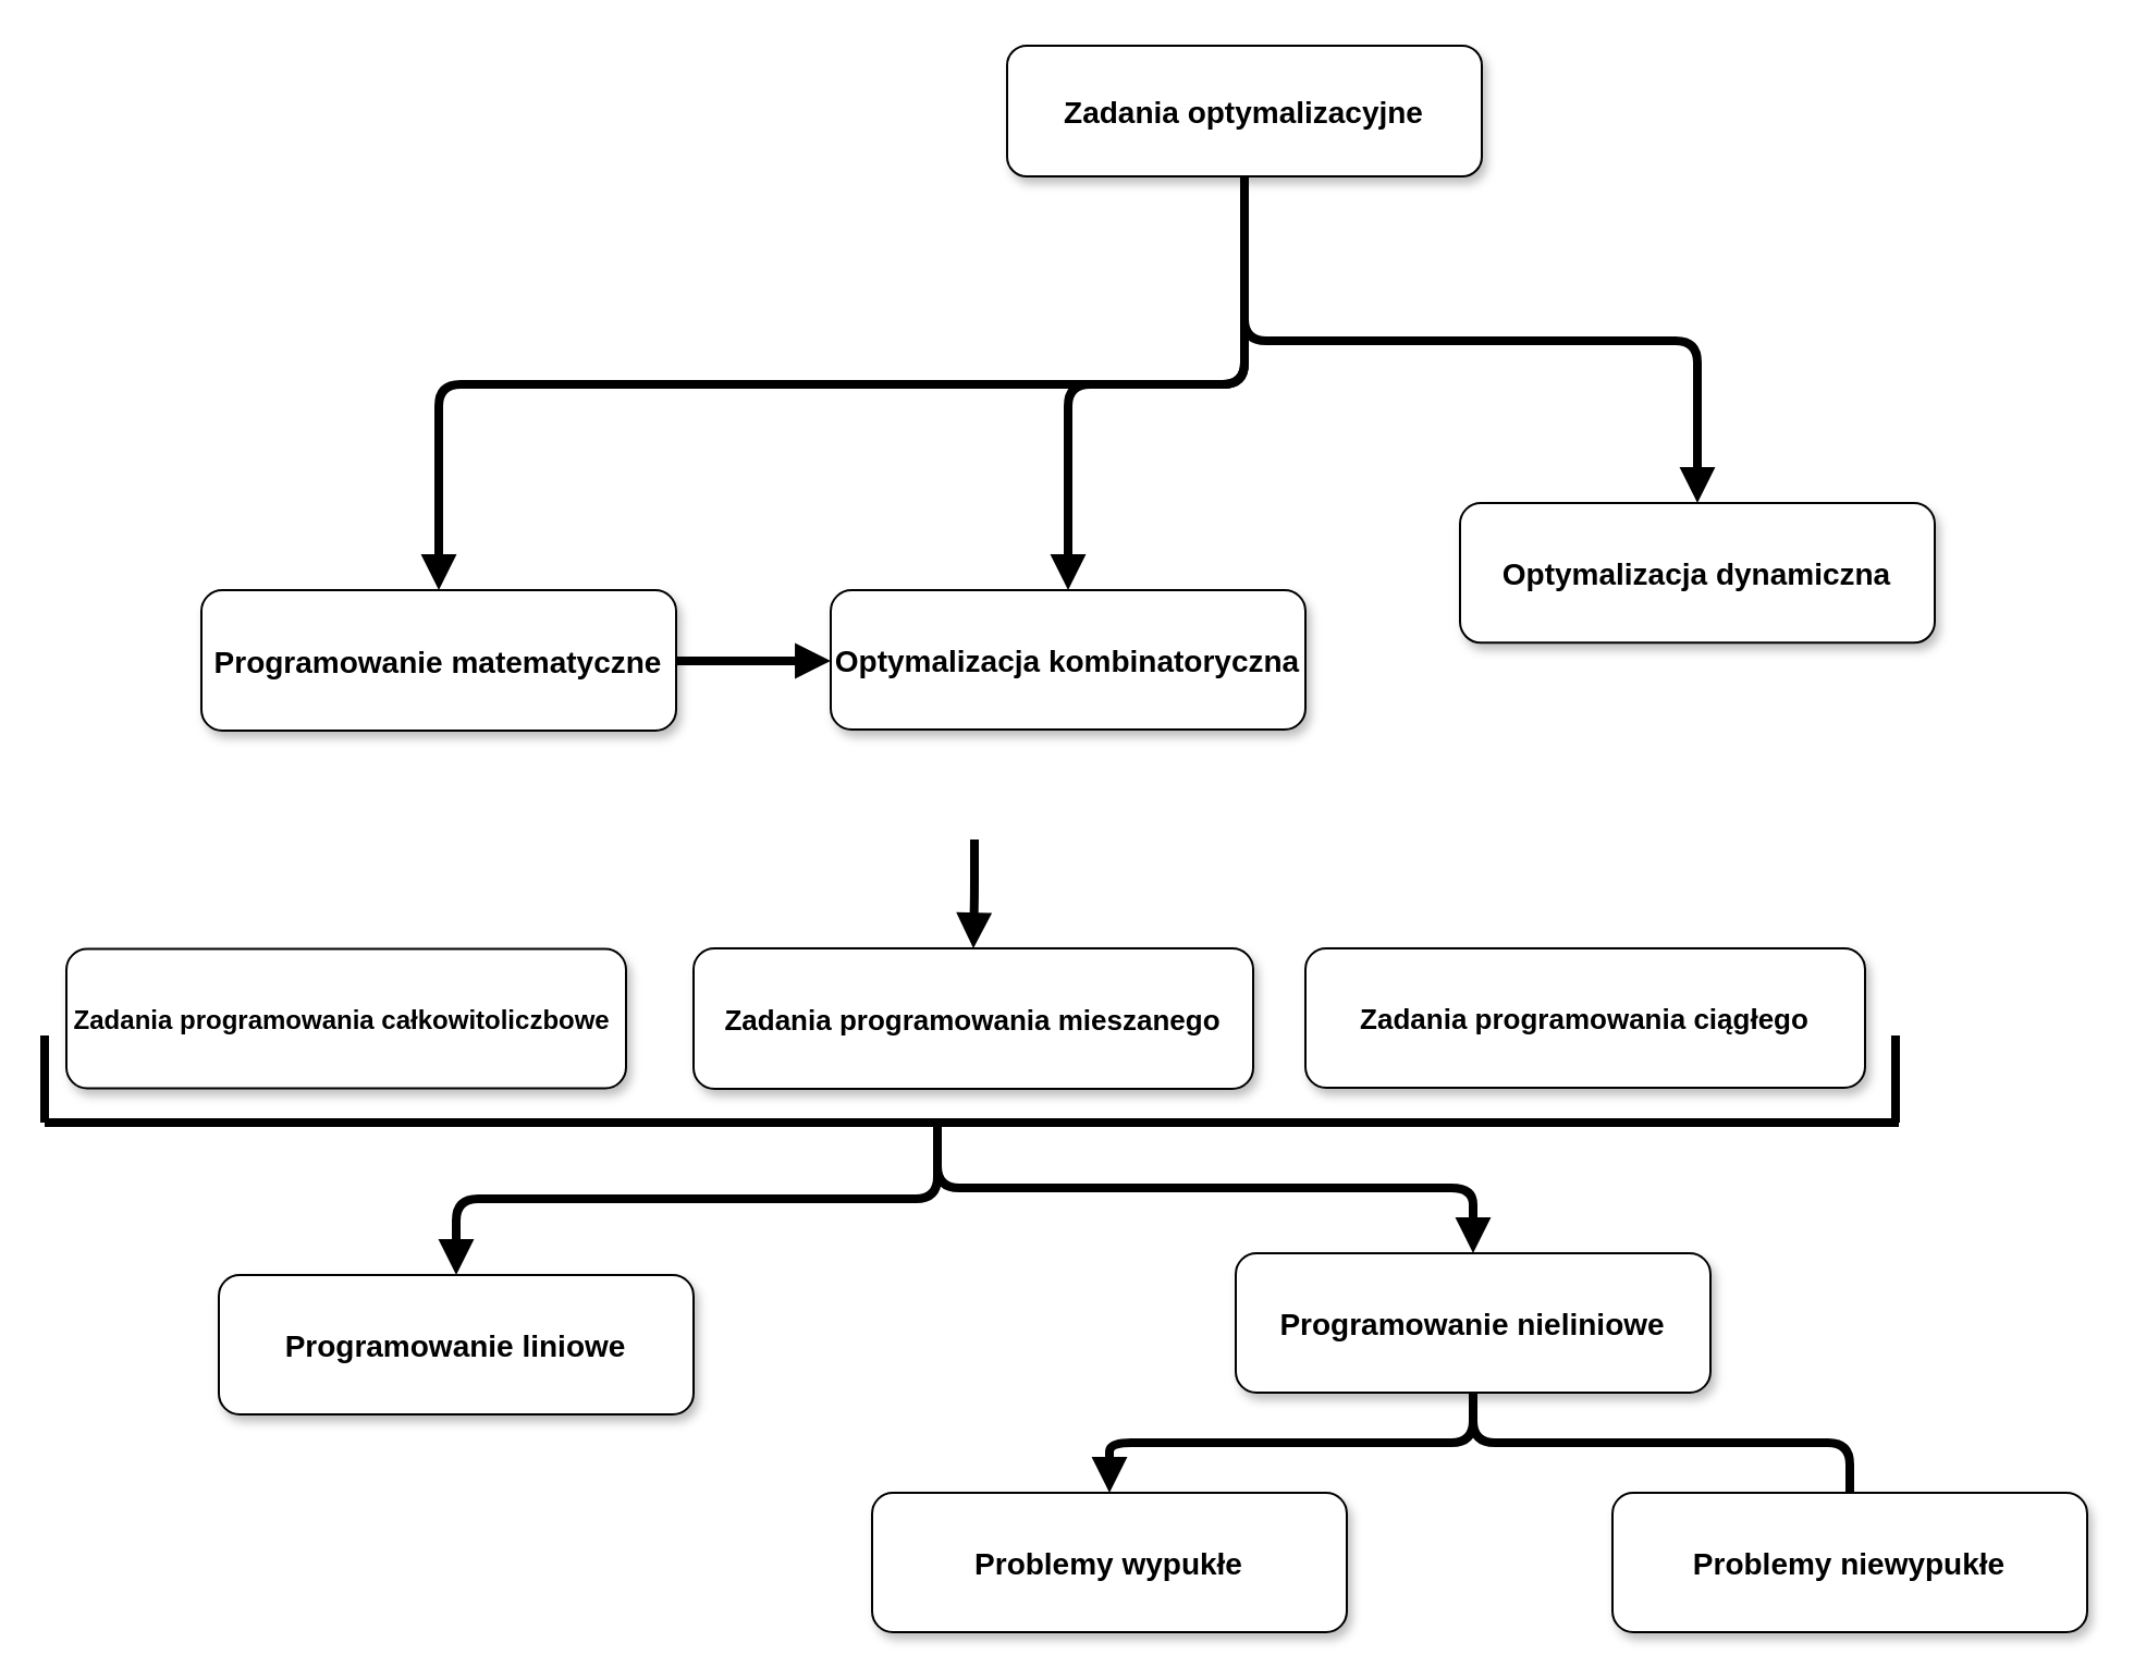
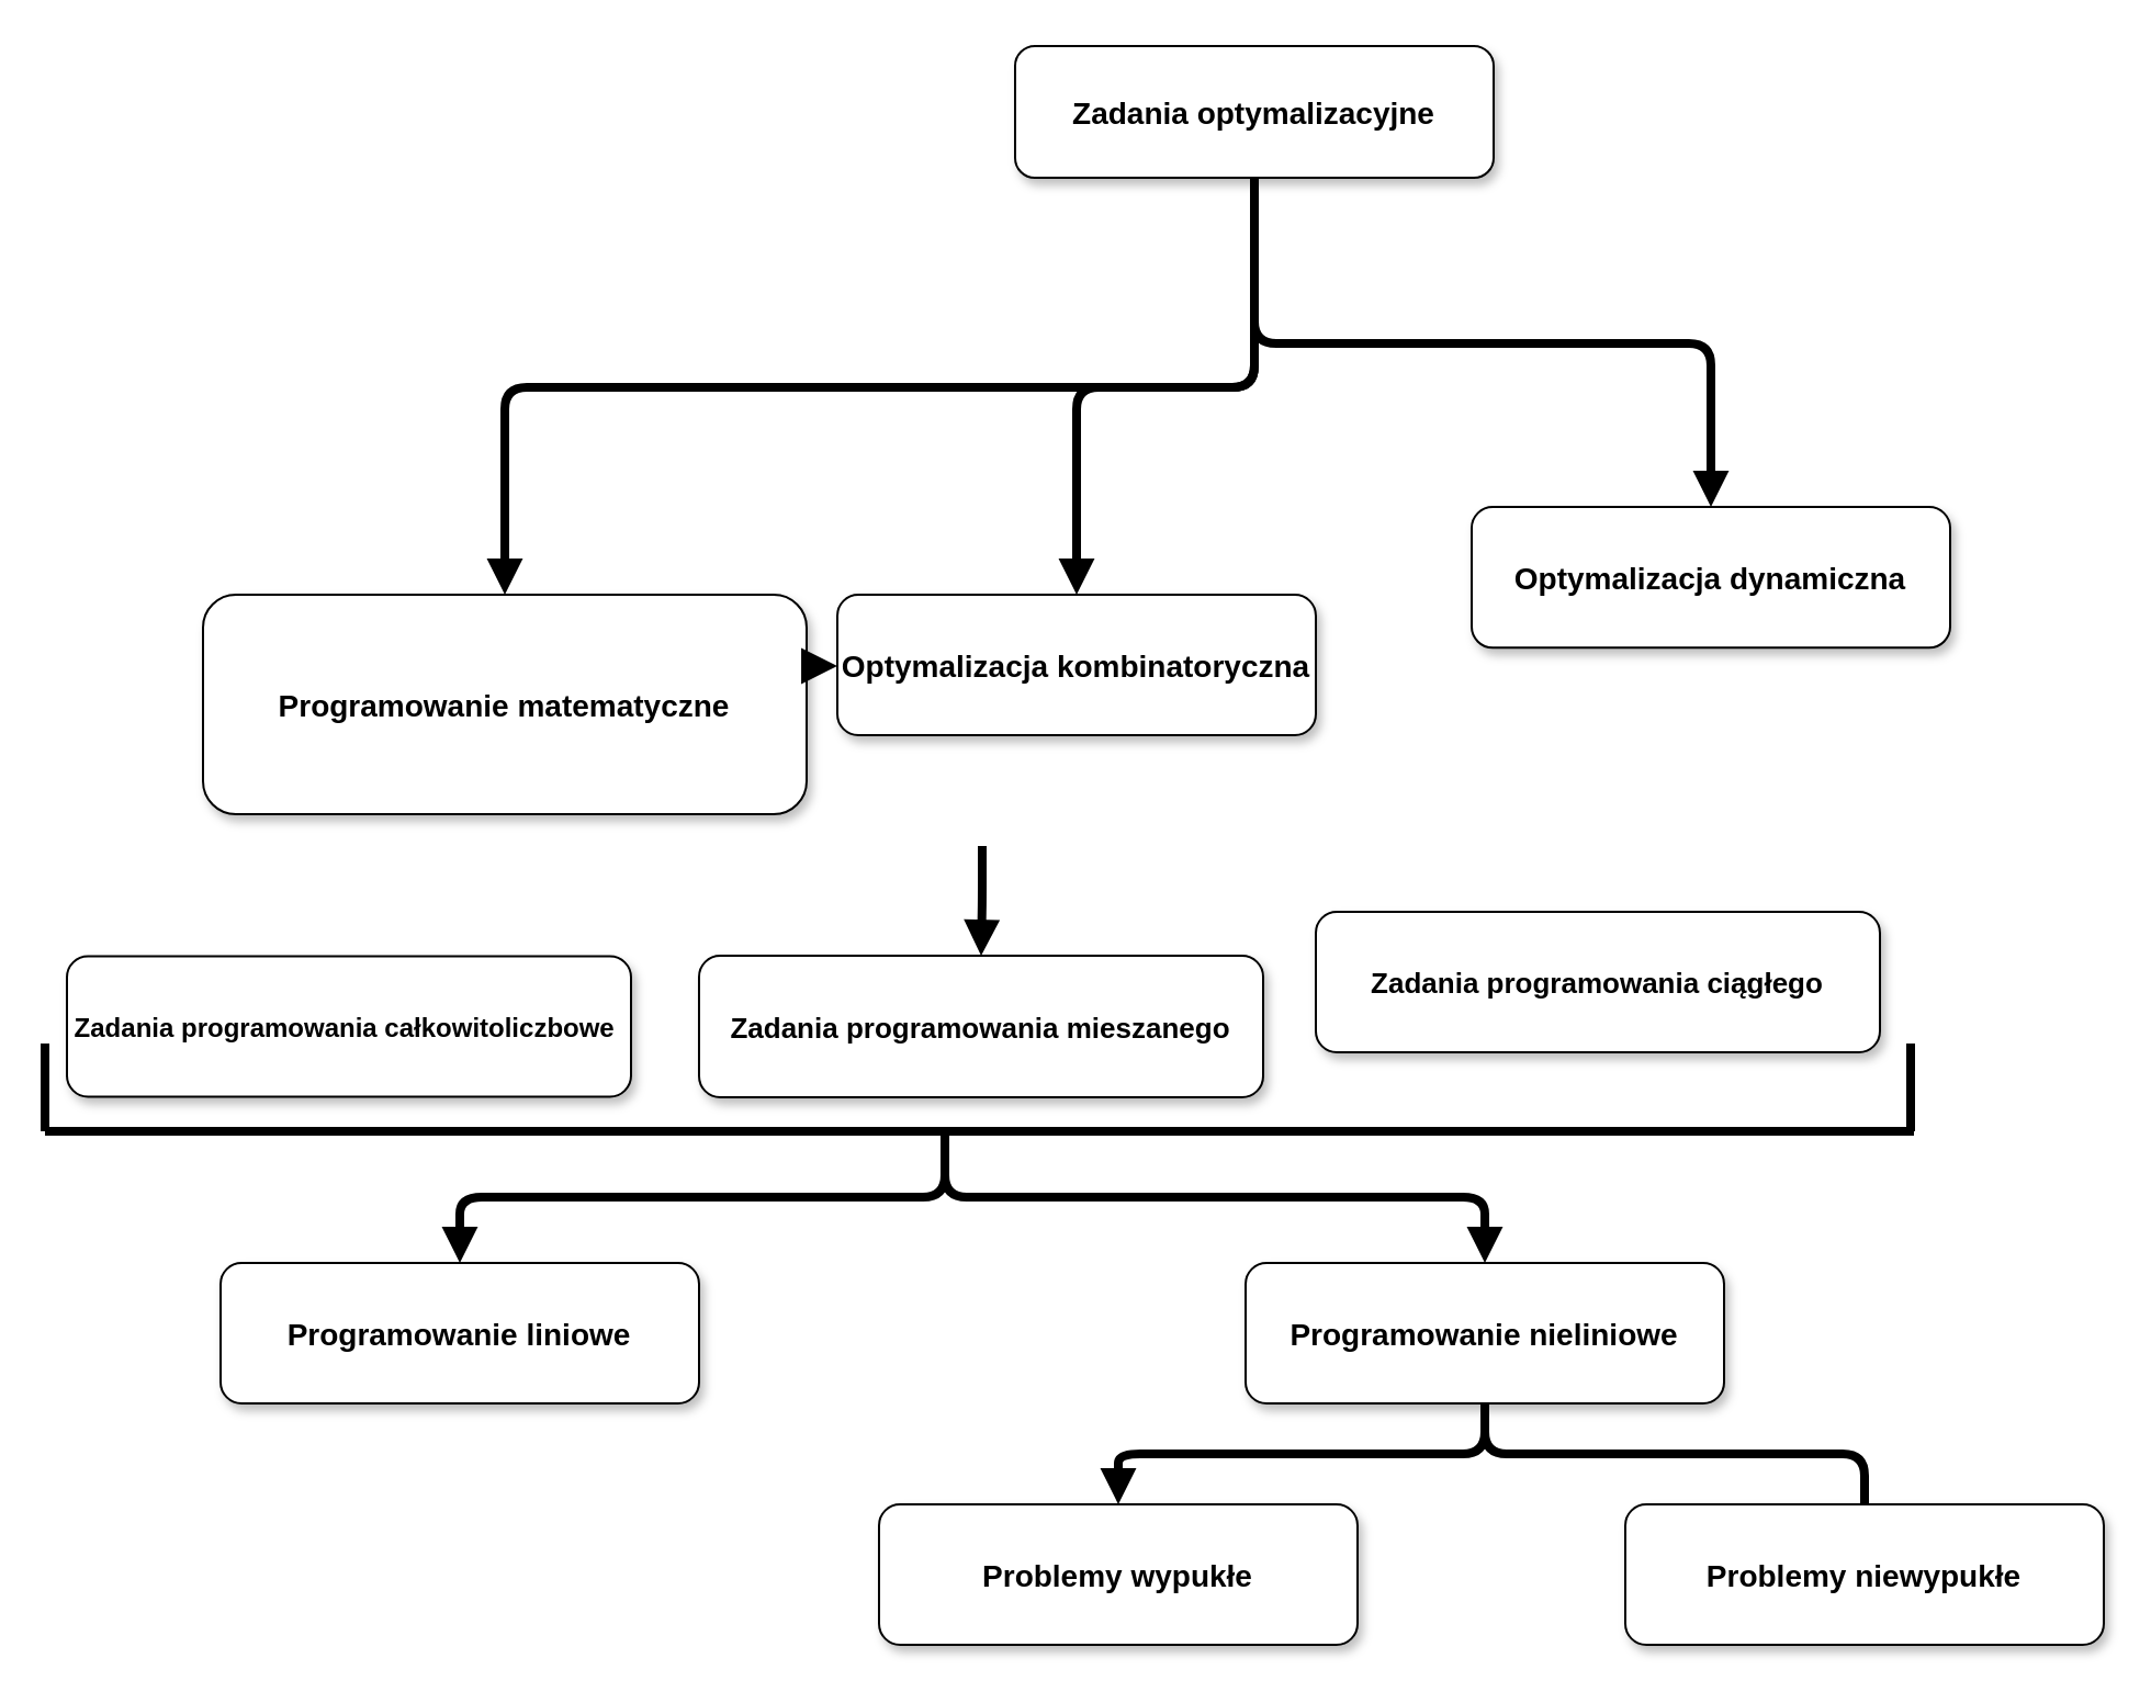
  <mxCell id="0" />
  <mxCell id="1" parent="0" />
  <mxCell id="2" value="Zadania optymalizacyjne" style="rounded=1;shadow=1;fontStyle=1;fontSize=14;" parent="1" vertex="1"><mxGeometry x="462" y="20.5" width="218" height="60" as="geometry" /></mxCell>
- <mxCell id="3" value="Programowanie matematyczne" style="rounded=1;shadow=1;fontStyle=1;fontSize=14;" parent="1" vertex="1"><mxGeometry x="92" y="270.5" width="218" height="64.5" as="geometry" /></mxCell>
+ <mxCell id="3" value="Programowanie matematyczne" style="rounded=1;shadow=1;fontStyle=1;fontSize=14;" parent="1" vertex="1"><mxGeometry x="92" y="270.5" width="275" height="100" as="geometry" /></mxCell>
  <mxCell id="4" value="Optymalizacja kombinatoryczna" style="rounded=1;shadow=1;fontStyle=1;fontSize=14;" parent="1" vertex="1"><mxGeometry x="381" y="270.5" width="218" height="64" as="geometry" /></mxCell>
  <mxCell id="5" value="Optymalizacja dynamiczna" style="rounded=1;shadow=1;fontStyle=1;fontSize=14;" parent="1" vertex="1"><mxGeometry x="670" y="230.5" width="218" height="64.18" as="geometry" /></mxCell>
  <mxCell id="6" value="Zadania programowania całkowitoliczbowe " style="rounded=1;shadow=1;fontStyle=1;fontSize=12;" parent="1" vertex="1"><mxGeometry x="30" y="435.25" width="257" height="64" as="geometry" /></mxCell>
  <mxCell id="7" value="Zadania programowania mieszanego" style="rounded=1;shadow=1;fontStyle=1;fontSize=13;" parent="1" vertex="1"><mxGeometry x="318" y="435" width="257" height="64.5" as="geometry" /></mxCell>
- <mxCell id="8" value="Zadania programowania ciągłego" style="rounded=1;shadow=1;fontStyle=1;fontSize=13;" parent="1" vertex="1"><mxGeometry x="599" y="435" width="257" height="64" as="geometry" /></mxCell>
+ <mxCell id="8" value="Zadania programowania ciągłego" style="rounded=1;shadow=1;fontStyle=1;fontSize=13;" parent="1" vertex="1"><mxGeometry x="599" y="415" width="257" height="64" as="geometry" /></mxCell>
  <mxCell id="9" value="" style="edgeStyle=elbowEdgeStyle;elbow=vertical;strokeWidth=4;endArrow=block;endFill=1;fontStyle=1;" parent="1" source="2" target="5" edge="1"><mxGeometry x="22" y="165.5" width="100" height="100" as="geometry"><mxPoint x="562" y="220.5" as="sourcePoint" /><mxPoint x="-88" y="-19.5" as="targetPoint" /></mxGeometry></mxCell>
  <mxCell id="10" value="" style="edgeStyle=elbowEdgeStyle;elbow=vertical;strokeWidth=4;endArrow=block;endFill=1;fontStyle=1;" edge="1" parent="1" target="7"><mxGeometry x="-400" y="320" width="100" height="100" as="geometry"><mxPoint x="447" y="385" as="sourcePoint" /><mxPoint x="182" y="450.5" as="targetPoint" /></mxGeometry></mxCell>
  <mxCell id="11" value="" style="edgeStyle=elbowEdgeStyle;elbow=vertical;strokeWidth=4;endArrow=block;endFill=1;fontStyle=1;" edge="1" parent="1" source="3" target="4"><mxGeometry x="-390" y="330" width="100" height="100" as="geometry"><mxPoint x="202" y="340.5" as="sourcePoint" /><mxPoint x="452" y="440.5" as="targetPoint" /></mxGeometry></mxCell>
  <mxCell id="12" value="" style="edgeStyle=elbowEdgeStyle;elbow=vertical;strokeWidth=4;endArrow=block;endFill=1;fontStyle=1;" edge="1" parent="1" source="2" target="3"><mxGeometry x="32" y="175.5" width="100" height="100" as="geometry"><mxPoint x="560" y="155" as="sourcePoint" /><mxPoint x="840" y="280.5" as="targetPoint" /></mxGeometry></mxCell>
  <mxCell id="13" value="" style="edgeStyle=elbowEdgeStyle;elbow=vertical;strokeWidth=4;endArrow=block;endFill=1;fontStyle=1;" edge="1" parent="1" source="2" target="4"><mxGeometry x="32" y="175.5" width="100" height="100" as="geometry"><mxPoint x="572" y="90.5" as="sourcePoint" /><mxPoint x="840" y="280.5" as="targetPoint" /></mxGeometry></mxCell>
  <mxCell id="14" value="" style="endArrow=none;html=1;strokeColor=#000000;strokeWidth=4;" edge="1" parent="1"><mxGeometry width="50" height="50" relative="1" as="geometry"><mxPoint x="20" y="515" as="sourcePoint" /><mxPoint x="871.5" y="515" as="targetPoint" /><Array as="points" /></mxGeometry></mxCell>
  <mxCell id="15" value="" style="endArrow=none;html=1;strokeColor=#000000;strokeWidth=4;" edge="1" parent="1"><mxGeometry width="50" height="50" relative="1" as="geometry"><mxPoint x="20" y="515" as="sourcePoint" /><mxPoint x="20" y="475" as="targetPoint" /></mxGeometry></mxCell>
  <mxCell id="16" value="" style="endArrow=none;html=1;strokeColor=#000000;strokeWidth=4;" edge="1" parent="1"><mxGeometry width="50" height="50" relative="1" as="geometry"><mxPoint x="870" y="515" as="sourcePoint" /><mxPoint x="870" y="475" as="targetPoint" /></mxGeometry></mxCell>
- <mxCell id="17" value="Programowanie liniowe" style="rounded=1;shadow=1;fontStyle=1;fontSize=14;" vertex="1" parent="1"><mxGeometry x="100" y="585" width="218" height="64" as="geometry" /></mxCell>
+ <mxCell id="17" value="Programowanie liniowe" style="rounded=1;shadow=1;fontStyle=1;fontSize=14;" vertex="1" parent="1"><mxGeometry x="100" y="575" width="218" height="64" as="geometry" /></mxCell>
  <mxCell id="18" value="Programowanie nieliniowe" style="rounded=1;shadow=1;fontStyle=1;fontSize=14;" vertex="1" parent="1"><mxGeometry x="567" y="575" width="218" height="64" as="geometry" /></mxCell>
  <mxCell id="19" value="" style="edgeStyle=elbowEdgeStyle;elbow=vertical;strokeWidth=4;endArrow=block;endFill=1;fontStyle=1;entryX=0.5;entryY=0;entryDx=0;entryDy=0;" edge="1" parent="1" target="17"><mxGeometry x="42" y="185.5" width="100" height="100" as="geometry"><mxPoint x="430" y="515" as="sourcePoint" /><mxPoint x="490" y="280.5" as="targetPoint" /></mxGeometry></mxCell>
  <mxCell id="20" value="" style="edgeStyle=elbowEdgeStyle;elbow=vertical;strokeWidth=4;endArrow=block;endFill=1;fontStyle=1;" edge="1" parent="1" target="18"><mxGeometry x="52" y="195.5" width="100" height="100" as="geometry"><mxPoint x="430" y="515" as="sourcePoint" /><mxPoint x="210" y="585" as="targetPoint" /></mxGeometry></mxCell>
  <mxCell id="21" value="Problemy wypukłe" style="rounded=1;shadow=1;fontStyle=1;fontSize=14;" vertex="1" parent="1"><mxGeometry x="400" y="685" width="218" height="64" as="geometry" /></mxCell>
  <mxCell id="22" value="Problemy niewypukłe" style="rounded=1;shadow=1;fontStyle=1;fontSize=14;" vertex="1" parent="1"><mxGeometry x="740" y="685" width="218" height="64" as="geometry" /></mxCell>
  <mxCell id="23" value="" style="edgeStyle=elbowEdgeStyle;elbow=vertical;strokeWidth=4;endArrow=block;endFill=1;fontStyle=1;exitX=0.5;exitY=1;exitDx=0;exitDy=0;" edge="1" parent="1" source="18" target="21"><mxGeometry x="62" y="205.5" width="100" height="100" as="geometry"><mxPoint x="440" y="525" as="sourcePoint" /><mxPoint x="677" y="585" as="targetPoint" /></mxGeometry></mxCell>
  <mxCell id="24" value="" style="edgeStyle=elbowEdgeStyle;elbow=vertical;strokeWidth=4;endArrow=none;endFill=1;fontStyle=1;exitX=0.5;exitY=1;exitDx=0;exitDy=0;" edge="1" parent="1" source="18" target="22"><mxGeometry x="72" y="215.5" width="100" height="100" as="geometry"><mxPoint x="677" y="645" as="sourcePoint" /><mxPoint x="477" y="685" as="targetPoint" /></mxGeometry></mxCell>
